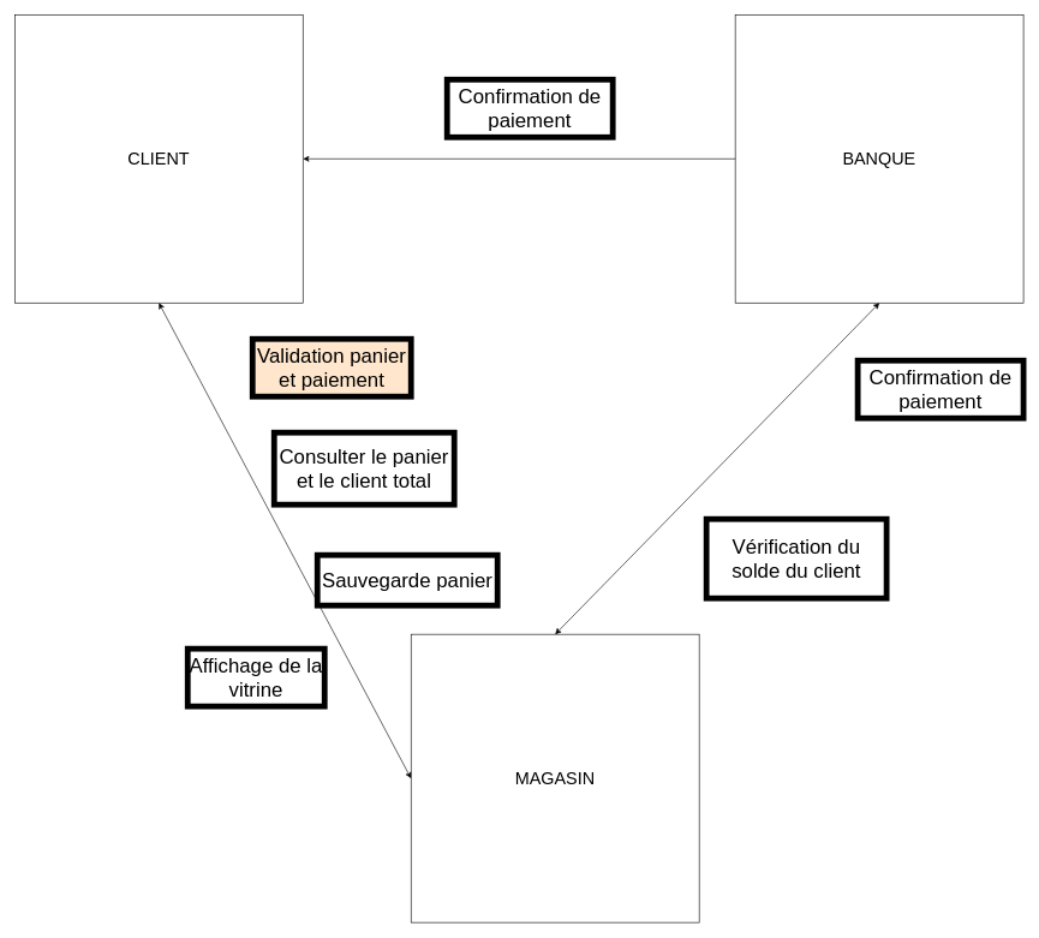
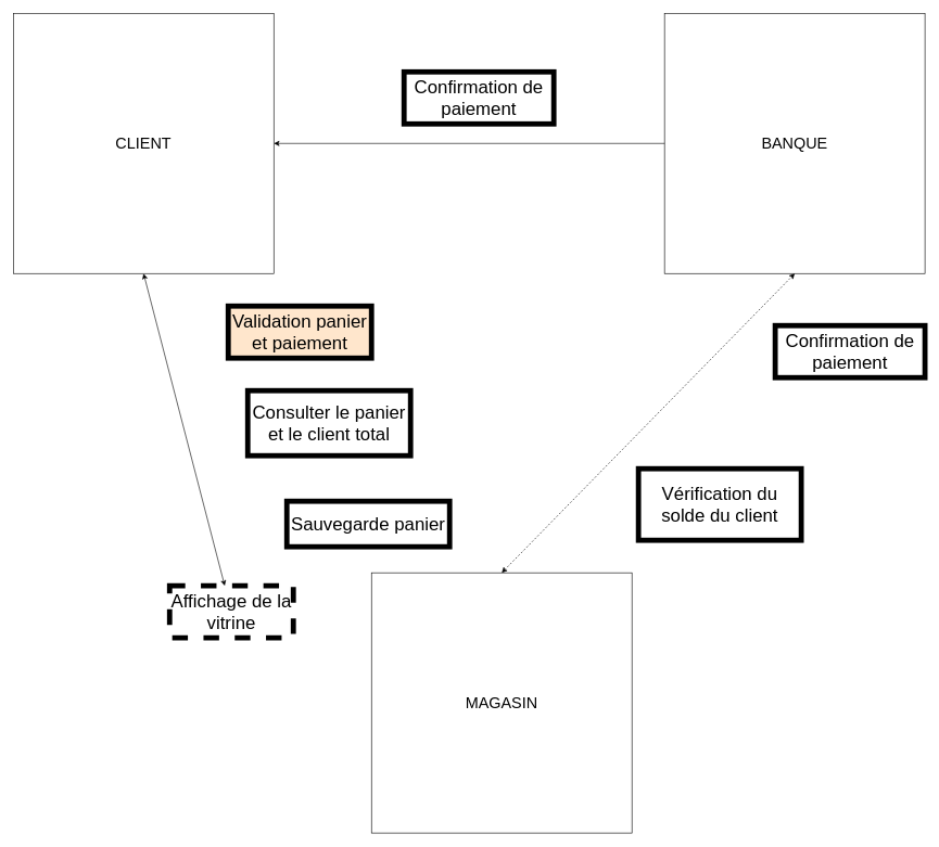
  <mxCell id="0" />
  <mxCell id="1" parent="0" />
  <mxCell id="2" value="&lt;font style=&quot;font-size: 24px&quot;&gt;CLIENT&lt;/font&gt;" style="whiteSpace=wrap;html=1;aspect=fixed;" parent="1" vertex="1"><mxGeometry x="20" y="20" width="400" height="400" as="geometry" /></mxCell>
  <mxCell id="3" value="&lt;font style=&quot;font-size: 24px&quot;&gt;BANQUE&lt;/font&gt;" style="whiteSpace=wrap;html=1;aspect=fixed;" parent="1" vertex="1"><mxGeometry x="1020" y="20" width="400" height="400" as="geometry" /></mxCell>
  <mxCell id="4" value="&lt;font style=&quot;font-size: 24px&quot;&gt;MAGASIN&lt;/font&gt;" style="whiteSpace=wrap;html=1;aspect=fixed;" parent="1" vertex="1"><mxGeometry x="570" y="880" width="400" height="400" as="geometry" /></mxCell>
- <mxCell id="5" value="" style="endArrow=classic;startArrow=classic;html=1;rounded=0;entryX=0;entryY=0.5;entryDx=0;entryDy=0;exitX=0.5;exitY=1;exitDx=0;exitDy=0;" edge="1" parent="1" source="2" target="4"><mxGeometry width="50" height="50" relative="1" as="geometry"><mxPoint x="920" y="700" as="sourcePoint" /><mxPoint x="970" y="650" as="targetPoint" /></mxGeometry></mxCell>
- <mxCell id="6" value="" style="endArrow=classic;startArrow=classic;html=1;rounded=0;entryX=0.5;entryY=1;entryDx=0;entryDy=0;exitX=0.5;exitY=0;exitDx=0;exitDy=0;" edge="1" parent="1" source="4" target="3"><mxGeometry width="50" height="50" relative="1" as="geometry"><mxPoint x="920" y="700" as="sourcePoint" /><mxPoint x="970" y="650" as="targetPoint" /></mxGeometry></mxCell>
+ <mxCell id="5" value="" style="endArrow=classic;startArrow=classic;html=1;rounded=0;exitX=0.5;exitY=1;exitDx=0;exitDy=0;" edge="1" parent="1" source="2" target="8"><mxGeometry width="50" height="50" relative="1" as="geometry"><mxPoint x="920" y="700" as="sourcePoint" /><mxPoint x="970" y="650" as="targetPoint" /></mxGeometry></mxCell>
+ <mxCell id="6" value="" style="endArrow=classic;startArrow=classic;html=1;rounded=0;entryX=0.5;entryY=1;entryDx=0;entryDy=0;exitX=0.5;exitY=0;exitDx=0;exitDy=0;dashed=1;" edge="1" parent="1" source="4" target="3"><mxGeometry width="50" height="50" relative="1" as="geometry"><mxPoint x="920" y="700" as="sourcePoint" /><mxPoint x="970" y="650" as="targetPoint" /></mxGeometry></mxCell>
  <mxCell id="7" value="Confirmation de paiement" style="rounded=0;whiteSpace=wrap;html=1;fontSize=28;strokeWidth=8;" vertex="1" parent="1"><mxGeometry x="1190" y="500" width="230" height="80" as="geometry" /></mxCell>
- <mxCell id="8" value="Affichage de la vitrine" style="rounded=0;whiteSpace=wrap;html=1;fontSize=28;strokeWidth=8;" vertex="1" parent="1"><mxGeometry x="260" y="900" width="190" height="80" as="geometry" /></mxCell>
+ <mxCell id="8" value="Affichage de la vitrine" style="rounded=0;whiteSpace=wrap;html=1;fontSize=28;strokeWidth=8;dashed=1;" vertex="1" parent="1"><mxGeometry x="260" y="900" width="190" height="80" as="geometry" /></mxCell>
  <mxCell id="9" value="" style="endArrow=classic;html=1;rounded=0;fontSize=28;entryX=1;entryY=0.5;entryDx=0;entryDy=0;exitX=0;exitY=0.5;exitDx=0;exitDy=0;" edge="1" parent="1" source="3" target="2"><mxGeometry width="50" height="50" relative="1" as="geometry"><mxPoint x="970" y="540" as="sourcePoint" /><mxPoint x="920" y="590" as="targetPoint" /></mxGeometry></mxCell>
  <mxCell id="10" value="Confirmation de paiement" style="rounded=0;whiteSpace=wrap;html=1;fontSize=28;strokeWidth=8;" vertex="1" parent="1"><mxGeometry x="620" y="110" width="230" height="80" as="geometry" /></mxCell>
  <mxCell id="11" value="Vérification du solde du client" style="rounded=0;whiteSpace=wrap;html=1;fontSize=28;strokeWidth=8;" vertex="1" parent="1"><mxGeometry x="980" y="720" width="250" height="110" as="geometry" /></mxCell>
  <mxCell id="12" value="Sauvegarde panier" style="rounded=0;whiteSpace=wrap;html=1;fontSize=28;strokeWidth=8;" vertex="1" parent="1"><mxGeometry x="440" y="770" width="250" height="70" as="geometry" /></mxCell>
  <mxCell id="13" value="Consulter le panier et le client total" style="rounded=0;whiteSpace=wrap;html=1;fontSize=28;strokeWidth=8;" vertex="1" parent="1"><mxGeometry x="380" y="600" width="250" height="100" as="geometry" /></mxCell>
  <mxCell id="14" value="Validation panier et paiement" style="rounded=0;whiteSpace=wrap;html=1;fontSize=28;strokeWidth=8;fillColor=#ffe6cc;" vertex="1" parent="1"><mxGeometry x="350" y="470" width="220" height="80" as="geometry" /></mxCell>
